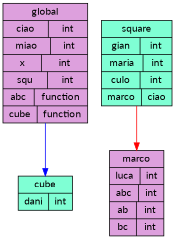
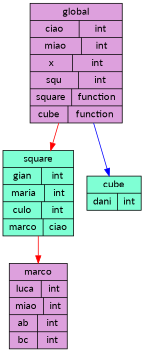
  digraph {
    fontname=Lato
    node [fillcolor=plum fontname=Lato shape=record style=filled]
    edge [color=red fontname=Lato]
-   n1 [label="{global|{ciao|int}|{miao|int}|{x|int}|{squ|int}|{abc|function}|{cube|function}}"]
+   n1 [label="{global|{ciao|int}|{miao|int}|{x|int}|{squ|int}|{square|function}|{cube|function}}"]
    n2 [fillcolor=aquamarine label="{square|{gian|int}|{maria|int}|{culo|int}|{marco|ciao}}"]
    n3 [fillcolor=aquamarine label="{cube|{dani|int}}"]
-   n4 [label="{marco|{luca|int}|{abc|int}|{ab|int}|{bc|int}}"]
+   n4 [label="{marco|{luca|int}|{miao|int}|{ab|int}|{bc|int}}"]
+   n1 -> n2
    n1 -> n3 [color=blue]
    n2 -> n4
  }
